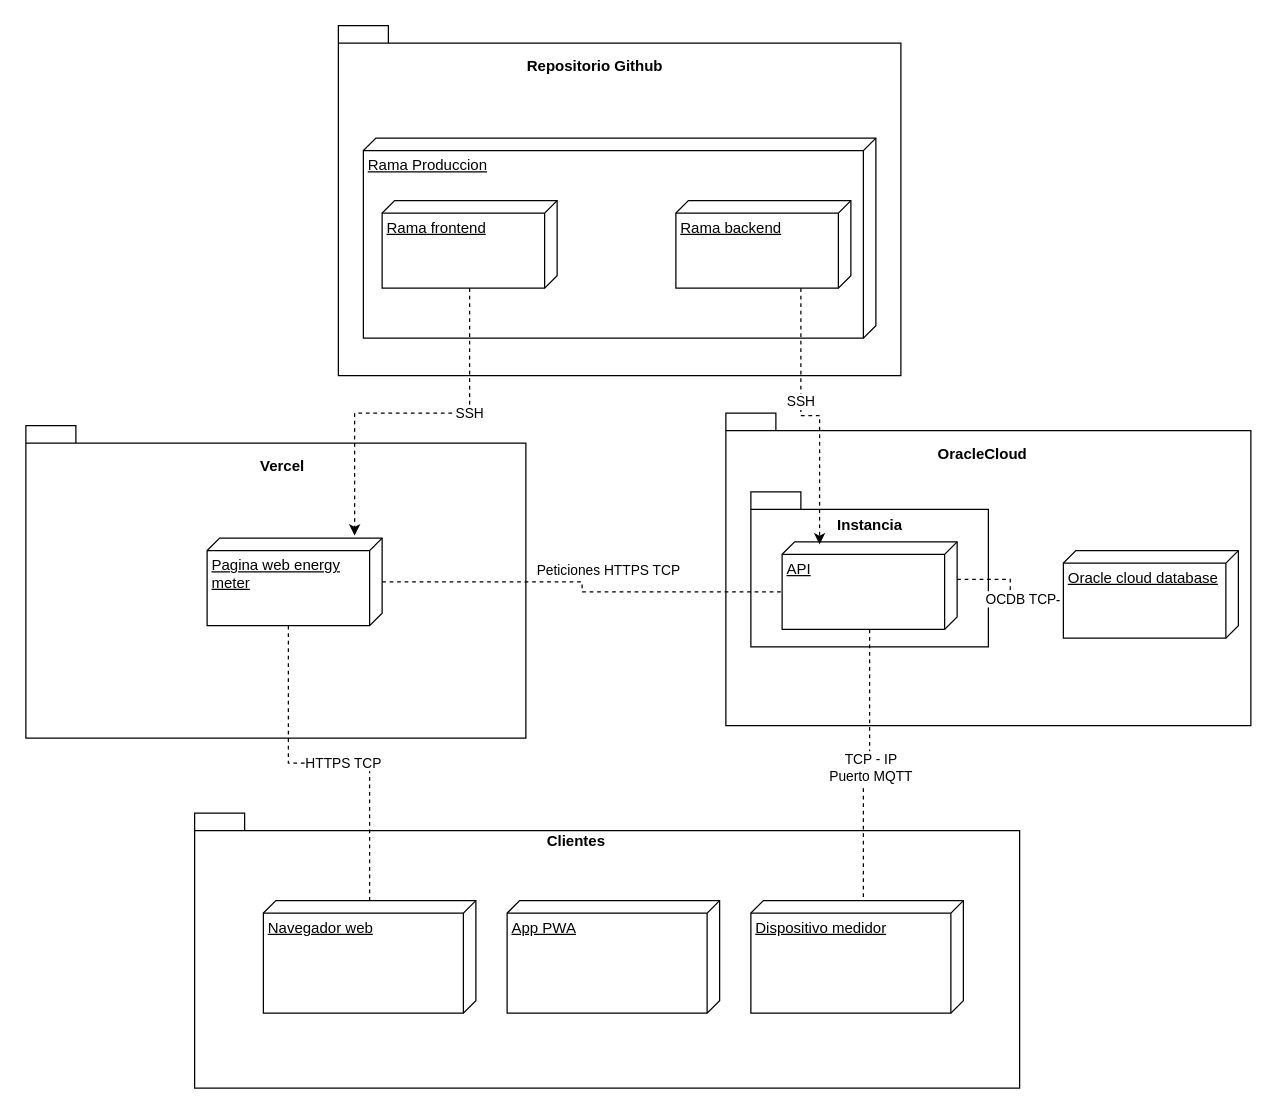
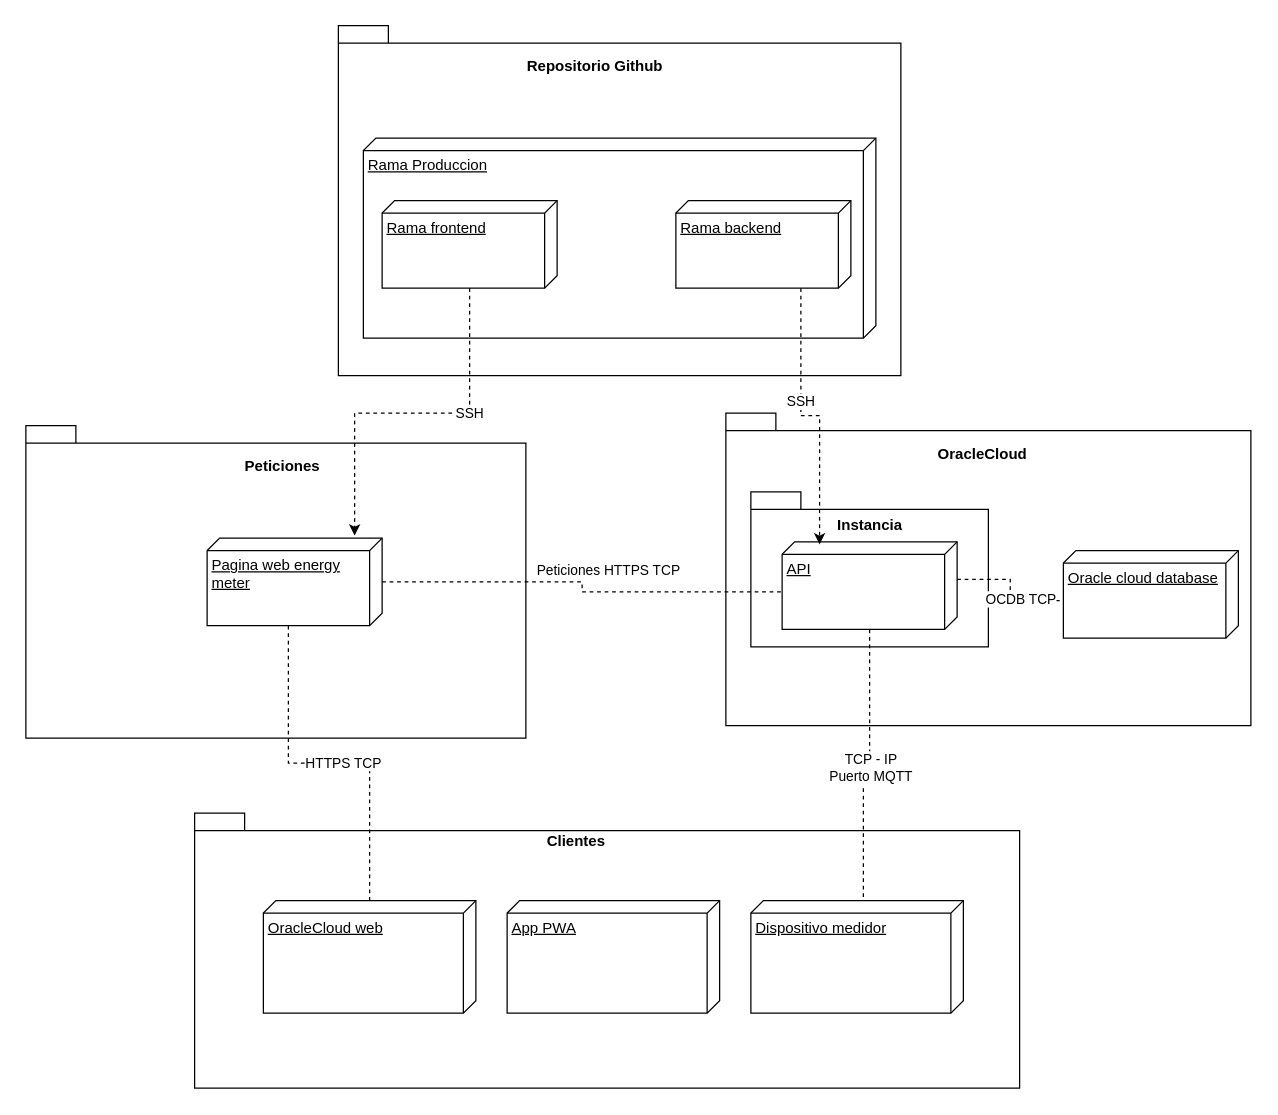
  <mxCell id="0" />
  <mxCell id="1" parent="0" />
  <mxCell id="2" value="" style="shape=folder;fontStyle=1;spacingTop=10;tabWidth=40;tabHeight=14;tabPosition=left;html=1;whiteSpace=wrap;" parent="1" vertex="1"><mxGeometry x="270" y="20" width="450" height="280" as="geometry" /></mxCell>
  <mxCell id="3" value="Rama Produccion" style="verticalAlign=top;align=left;spacingTop=8;spacingLeft=2;spacingRight=12;shape=cube;size=10;direction=south;fontStyle=4;html=1;whiteSpace=wrap;" parent="1" vertex="1"><mxGeometry x="290" y="110" width="410" height="160" as="geometry" /></mxCell>
  <mxCell id="4" value="" style="shape=folder;fontStyle=1;spacingTop=10;tabWidth=40;tabHeight=14;tabPosition=left;html=1;whiteSpace=wrap;" parent="1" vertex="1"><mxGeometry x="155" y="650" width="660" height="220" as="geometry" /></mxCell>
- <mxCell id="5" value="Navegador web" style="verticalAlign=top;align=left;spacingTop=8;spacingLeft=2;spacingRight=12;shape=cube;size=10;direction=south;fontStyle=4;html=1;whiteSpace=wrap;" parent="1" vertex="1"><mxGeometry x="210" y="720" width="170" height="90" as="geometry" /></mxCell>
+ <mxCell id="5" value="OracleCloud web" style="verticalAlign=top;align=left;spacingTop=8;spacingLeft=2;spacingRight=12;shape=cube;size=10;direction=south;fontStyle=4;html=1;whiteSpace=wrap;" parent="1" vertex="1"><mxGeometry x="210" y="720" width="170" height="90" as="geometry" /></mxCell>
  <mxCell id="6" value="Clientes" style="text;align=center;fontStyle=1;verticalAlign=middle;spacingLeft=3;spacingRight=3;strokeColor=none;rotatable=0;points=[[0,0.5],[1,0.5]];portConstraint=eastwest;html=1;" parent="1" vertex="1"><mxGeometry x="420" y="660" width="80" height="26" as="geometry" /></mxCell>
  <mxCell id="7" value="App PWA" style="verticalAlign=top;align=left;spacingTop=8;spacingLeft=2;spacingRight=12;shape=cube;size=10;direction=south;fontStyle=4;html=1;whiteSpace=wrap;" parent="1" vertex="1"><mxGeometry x="405" y="720" width="170" height="90" as="geometry" /></mxCell>
  <mxCell id="8" value="Dispositivo medidor" style="verticalAlign=top;align=left;spacingTop=8;spacingLeft=2;spacingRight=12;shape=cube;size=10;direction=south;fontStyle=4;html=1;whiteSpace=wrap;" parent="1" vertex="1"><mxGeometry x="600" y="720" width="170" height="90" as="geometry" /></mxCell>
  <mxCell id="9" value="Repositorio Github" style="text;align=center;fontStyle=1;verticalAlign=middle;spacingLeft=3;spacingRight=3;strokeColor=none;rotatable=0;points=[[0,0.5],[1,0.5]];portConstraint=eastwest;html=1;" parent="1" vertex="1"><mxGeometry x="435" y="40" width="80" height="26" as="geometry" /></mxCell>
  <mxCell id="10" value="Rama frontend" style="verticalAlign=top;align=left;spacingTop=8;spacingLeft=2;spacingRight=12;shape=cube;size=10;direction=south;fontStyle=4;html=1;whiteSpace=wrap;" parent="1" vertex="1"><mxGeometry x="305" y="160" width="140" height="70" as="geometry" /></mxCell>
  <mxCell id="11" value="Rama backend" style="verticalAlign=top;align=left;spacingTop=8;spacingLeft=2;spacingRight=12;shape=cube;size=10;direction=south;fontStyle=4;html=1;whiteSpace=wrap;" parent="1" vertex="1"><mxGeometry x="540" y="160" width="140" height="70" as="geometry" /></mxCell>
  <mxCell id="12" value="" style="shape=folder;fontStyle=1;spacingTop=10;tabWidth=40;tabHeight=14;tabPosition=left;html=1;whiteSpace=wrap;" parent="1" vertex="1"><mxGeometry x="580" y="330" width="420" height="250" as="geometry" /></mxCell>
  <mxCell id="13" value="OracleCloud" style="text;align=center;fontStyle=1;verticalAlign=middle;spacingLeft=3;spacingRight=3;strokeColor=none;rotatable=0;points=[[0,0.5],[1,0.5]];portConstraint=eastwest;html=1;" parent="1" vertex="1"><mxGeometry x="745" y="350" width="80" height="26" as="geometry" /></mxCell>
  <mxCell id="14" value="" style="shape=folder;fontStyle=1;spacingTop=10;tabWidth=40;tabHeight=14;tabPosition=left;html=1;whiteSpace=wrap;" parent="1" vertex="1"><mxGeometry x="20" y="340" width="400" height="250" as="geometry" /></mxCell>
- <mxCell id="15" value="Vercel" style="text;align=center;fontStyle=1;verticalAlign=middle;spacingLeft=3;spacingRight=3;strokeColor=none;rotatable=0;points=[[0,0.5],[1,0.5]];portConstraint=eastwest;html=1;" parent="1" vertex="1"><mxGeometry x="185" y="360" width="80" height="26" as="geometry" /></mxCell>
+ <mxCell id="15" value="Peticiones" style="text;align=center;fontStyle=1;verticalAlign=middle;spacingLeft=3;spacingRight=3;strokeColor=none;rotatable=0;points=[[0,0.5],[1,0.5]];portConstraint=eastwest;html=1;" parent="1" vertex="1"><mxGeometry x="185" y="360" width="80" height="26" as="geometry" /></mxCell>
  <mxCell id="16" value="Pagina web energy meter" style="verticalAlign=top;align=left;spacingTop=8;spacingLeft=2;spacingRight=12;shape=cube;size=10;direction=south;fontStyle=4;html=1;whiteSpace=wrap;" parent="1" vertex="1"><mxGeometry x="165" y="430" width="140" height="70" as="geometry" /></mxCell>
  <mxCell id="17" value="Oracle cloud database" style="verticalAlign=top;align=left;spacingTop=8;spacingLeft=2;spacingRight=12;shape=cube;size=10;direction=south;fontStyle=4;html=1;whiteSpace=wrap;" parent="1" vertex="1"><mxGeometry x="850" y="440" width="140" height="70" as="geometry" /></mxCell>
  <mxCell id="18" value="" style="shape=folder;fontStyle=1;spacingTop=10;tabWidth=40;tabHeight=14;tabPosition=left;html=1;whiteSpace=wrap;" parent="1" vertex="1"><mxGeometry x="600" y="393" width="190" height="124" as="geometry" /></mxCell>
  <mxCell id="19" value="Instancia" style="text;align=center;fontStyle=1;verticalAlign=middle;spacingLeft=3;spacingRight=3;strokeColor=none;rotatable=0;points=[[0,0.5],[1,0.5]];portConstraint=eastwest;html=1;" parent="1" vertex="1"><mxGeometry x="655" y="407" width="80" height="26" as="geometry" /></mxCell>
  <mxCell id="20" value="API" style="verticalAlign=top;align=left;spacingTop=8;spacingLeft=2;spacingRight=12;shape=cube;size=10;direction=south;fontStyle=4;html=1;whiteSpace=wrap;" parent="1" vertex="1"><mxGeometry x="625" y="433" width="140" height="70" as="geometry" /></mxCell>
  <mxCell id="21" style="edgeStyle=orthogonalEdgeStyle;rounded=0;orthogonalLoop=1;jettySize=auto;html=1;entryX=0;entryY=0;entryDx=0;entryDy=80;entryPerimeter=0;dashed=1;endArrow=none;endFill=0;" parent="1" source="20" target="8" edge="1"><mxGeometry relative="1" as="geometry" /></mxCell>
  <mxCell id="22" value="&lt;div&gt;TCP - IP&lt;/div&gt;Puerto MQTT" style="edgeLabel;html=1;align=center;verticalAlign=middle;resizable=0;points=[];" parent="21" vertex="1" connectable="0"><mxGeometry x="-0.022" y="2" relative="1" as="geometry"><mxPoint x="1" as="offset" /></mxGeometry></mxCell>
  <mxCell id="23" style="edgeStyle=orthogonalEdgeStyle;rounded=0;orthogonalLoop=1;jettySize=auto;html=1;entryX=0;entryY=0;entryDx=40;entryDy=140;entryPerimeter=0;dashed=1;endArrow=none;endFill=0;exitX=0;exitY=0;exitDx=30;exitDy=0;exitPerimeter=0;" parent="1" source="20" target="17" edge="1"><mxGeometry relative="1" as="geometry"><mxPoint x="705" y="513" as="sourcePoint" /><mxPoint x="700" y="730" as="targetPoint" /></mxGeometry></mxCell>
  <mxCell id="24" value="OCDB TCP" style="edgeLabel;html=1;align=center;verticalAlign=middle;resizable=0;points=[];" parent="23" vertex="1" connectable="0"><mxGeometry x="0.512" y="-3" relative="1" as="geometry"><mxPoint x="-10" y="-5" as="offset" /></mxGeometry></mxCell>
  <mxCell id="25" style="edgeStyle=orthogonalEdgeStyle;rounded=0;orthogonalLoop=1;jettySize=auto;html=1;entryX=0;entryY=0;entryDx=70;entryDy=75;entryPerimeter=0;dashed=1;endArrow=none;endFill=0;" parent="1" source="5" target="16" edge="1"><mxGeometry relative="1" as="geometry" /></mxCell>
  <mxCell id="26" value="HTTPS TCP" style="edgeLabel;html=1;align=center;verticalAlign=middle;resizable=0;points=[];" parent="25" vertex="1" connectable="0"><mxGeometry x="-0.075" y="-1" relative="1" as="geometry"><mxPoint as="offset" /></mxGeometry></mxCell>
  <mxCell id="27" style="edgeStyle=orthogonalEdgeStyle;rounded=0;orthogonalLoop=1;jettySize=auto;html=1;entryX=0;entryY=0;entryDx=40;entryDy=140;entryPerimeter=0;dashed=1;endArrow=none;endFill=0;" parent="1" source="16" target="20" edge="1"><mxGeometry relative="1" as="geometry" /></mxCell>
  <mxCell id="28" value="Peticiones HTTPS TCP" style="edgeLabel;html=1;align=center;verticalAlign=middle;resizable=0;points=[];" parent="27" vertex="1" connectable="0"><mxGeometry x="0.07" y="2" relative="1" as="geometry"><mxPoint x="13" y="-16" as="offset" /></mxGeometry></mxCell>
  <mxCell id="29" style="edgeStyle=orthogonalEdgeStyle;rounded=0;orthogonalLoop=1;jettySize=auto;html=1;entryX=-0.029;entryY=0.157;entryDx=0;entryDy=0;entryPerimeter=0;dashed=1;endArrow=classic;endFill=1;" parent="1" source="10" target="16" edge="1"><mxGeometry relative="1" as="geometry" /></mxCell>
  <mxCell id="30" value="SSH" style="edgeLabel;html=1;align=center;verticalAlign=middle;resizable=0;points=[];" parent="29" vertex="1" connectable="0"><mxGeometry x="-0.302" y="-1" relative="1" as="geometry"><mxPoint as="offset" /></mxGeometry></mxCell>
  <mxCell id="31" style="edgeStyle=orthogonalEdgeStyle;rounded=0;orthogonalLoop=1;jettySize=auto;html=1;entryX=0.029;entryY=0.786;entryDx=0;entryDy=0;entryPerimeter=0;dashed=1;endArrow=classic;endFill=1;" parent="1" source="11" target="20" edge="1"><mxGeometry relative="1" as="geometry"><Array as="points"><mxPoint x="640" y="332" /><mxPoint x="655" y="332" /></Array></mxGeometry></mxCell>
  <mxCell id="32" value="SSH" style="edgeLabel;html=1;align=center;verticalAlign=middle;resizable=0;points=[];" parent="31" vertex="1" connectable="0"><mxGeometry x="-0.144" y="-1" relative="1" as="geometry"><mxPoint y="-4" as="offset" /></mxGeometry></mxCell>
